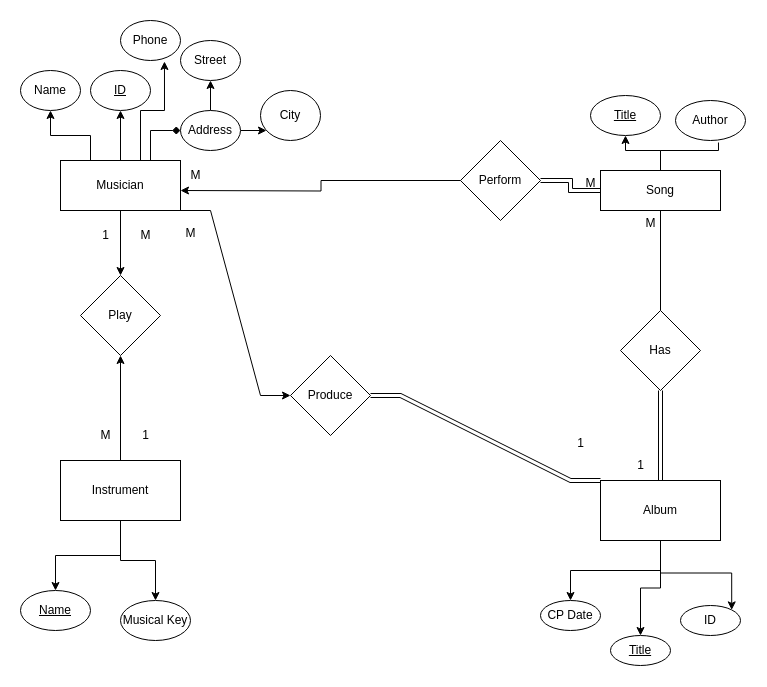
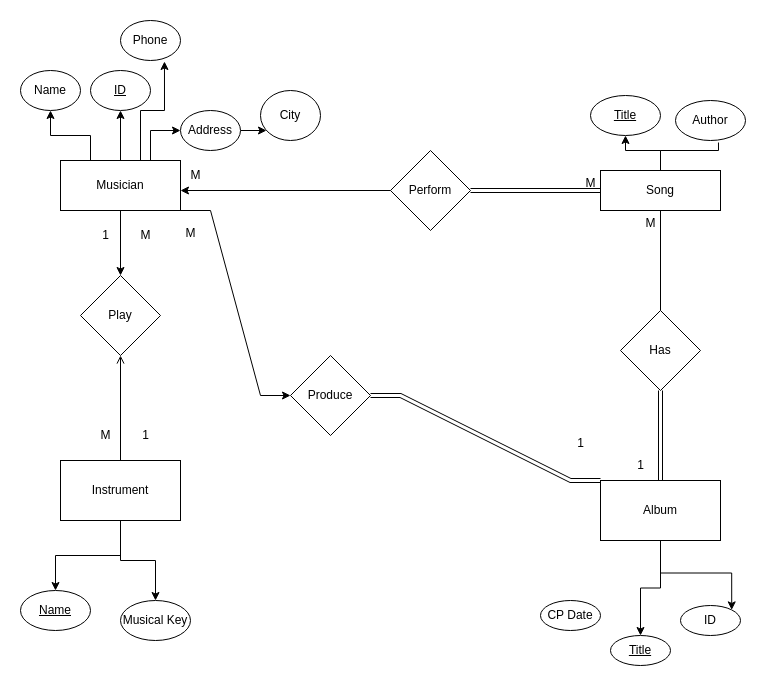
  <mxCell id="0" />
  <mxCell id="1" parent="0" />
  <mxCell id="2" style="edgeStyle=orthogonalEdgeStyle;rounded=0;orthogonalLoop=1;jettySize=auto;html=1;exitX=0.25;exitY=0;exitDx=0;exitDy=0;" edge="1" parent="1" source="7" target="21"><mxGeometry relative="1" as="geometry" /></mxCell>
  <mxCell id="3" style="edgeStyle=orthogonalEdgeStyle;rounded=0;orthogonalLoop=1;jettySize=auto;html=1;entryX=0.5;entryY=1;entryDx=0;entryDy=0;" edge="1" parent="1" source="7" target="22"><mxGeometry relative="1" as="geometry" /></mxCell>
- <mxCell id="4" style="edgeStyle=orthogonalEdgeStyle;rounded=0;orthogonalLoop=1;jettySize=auto;html=1;exitX=0.75;exitY=0;exitDx=0;exitDy=0;entryX=0;entryY=0.5;entryDx=0;entryDy=0;endArrow=diamond;" edge="1" parent="1" source="7" target="26"><mxGeometry relative="1" as="geometry" /></mxCell>
+ <mxCell id="4" style="edgeStyle=orthogonalEdgeStyle;rounded=0;orthogonalLoop=1;jettySize=auto;html=1;exitX=0.75;exitY=0;exitDx=0;exitDy=0;entryX=0;entryY=0.5;entryDx=0;entryDy=0;" edge="1" parent="1" source="7" target="26"><mxGeometry relative="1" as="geometry" /></mxCell>
  <mxCell id="5" value="" style="edgeStyle=orthogonalEdgeStyle;rounded=0;orthogonalLoop=1;jettySize=auto;html=1;" edge="1" parent="1" source="7" target="38"><mxGeometry relative="1" as="geometry" /></mxCell>
  <mxCell id="6" style="edgeStyle=entityRelationEdgeStyle;rounded=0;orthogonalLoop=1;jettySize=auto;html=1;exitX=1;exitY=1;exitDx=0;exitDy=0;" edge="1" parent="1" source="7" target="51"><mxGeometry relative="1" as="geometry" /></mxCell>
  <mxCell id="7" value="Musician" style="rounded=0;whiteSpace=wrap;html=1;" vertex="1" parent="1"><mxGeometry x="60" y="160" width="120" height="50" as="geometry" /></mxCell>
  <mxCell id="8" style="edgeStyle=orthogonalEdgeStyle;rounded=0;orthogonalLoop=1;jettySize=auto;html=1;entryX=0.5;entryY=1;entryDx=0;entryDy=0;" edge="1" parent="1" source="10" target="35"><mxGeometry relative="1" as="geometry" /></mxCell>
  <mxCell id="9" value="" style="edgeStyle=orthogonalEdgeStyle;rounded=0;orthogonalLoop=1;jettySize=auto;html=1;shape=link;" edge="1" parent="1" source="10" target="47"><mxGeometry relative="1" as="geometry" /></mxCell>
  <mxCell id="10" value="Song" style="rounded=0;whiteSpace=wrap;html=1;" vertex="1" parent="1"><mxGeometry x="600" y="170" width="120" height="40" as="geometry" /></mxCell>
  <mxCell id="11" style="edgeStyle=orthogonalEdgeStyle;rounded=0;orthogonalLoop=1;jettySize=auto;html=1;entryX=0.5;entryY=0;entryDx=0;entryDy=0;" edge="1" parent="1" source="14" target="30"><mxGeometry relative="1" as="geometry" /></mxCell>
  <mxCell id="12" style="edgeStyle=orthogonalEdgeStyle;rounded=0;orthogonalLoop=1;jettySize=auto;html=1;" edge="1" parent="1" source="14" target="31"><mxGeometry relative="1" as="geometry" /></mxCell>
- <mxCell id="13" value="" style="edgeStyle=orthogonalEdgeStyle;rounded=0;orthogonalLoop=1;jettySize=auto;html=1;" edge="1" parent="1" source="14" target="38"><mxGeometry relative="1" as="geometry" /></mxCell>
+ <mxCell id="13" value="" style="edgeStyle=orthogonalEdgeStyle;rounded=0;orthogonalLoop=1;jettySize=auto;html=1;endArrow=open;" edge="1" parent="1" source="14" target="38"><mxGeometry relative="1" as="geometry" /></mxCell>
  <mxCell id="14" value="Instrument" style="rounded=0;whiteSpace=wrap;html=1;" vertex="1" parent="1"><mxGeometry x="60" y="460" width="120" height="60" as="geometry" /></mxCell>
  <mxCell id="15" style="edgeStyle=orthogonalEdgeStyle;rounded=0;orthogonalLoop=1;jettySize=auto;html=1;entryX=1;entryY=0;entryDx=0;entryDy=0;" edge="1" parent="1" source="20" target="34"><mxGeometry relative="1" as="geometry" /></mxCell>
  <mxCell id="16" style="edgeStyle=orthogonalEdgeStyle;rounded=0;orthogonalLoop=1;jettySize=auto;html=1;" edge="1" parent="1" source="20" target="32"><mxGeometry relative="1" as="geometry" /></mxCell>
- <mxCell id="17" style="edgeStyle=orthogonalEdgeStyle;rounded=0;orthogonalLoop=1;jettySize=auto;html=1;" edge="1" parent="1" source="20" target="33"><mxGeometry relative="1" as="geometry" /></mxCell>
  <mxCell id="18" style="edgeStyle=orthogonalEdgeStyle;rounded=0;orthogonalLoop=1;jettySize=auto;html=1;shape=link;" edge="1" parent="1" source="20" target="43"><mxGeometry relative="1" as="geometry" /></mxCell>
  <mxCell id="19" value="" style="edgeStyle=entityRelationEdgeStyle;rounded=0;orthogonalLoop=1;jettySize=auto;html=1;exitX=0;exitY=0;exitDx=0;exitDy=0;shape=link;" edge="1" parent="1" source="20" target="51"><mxGeometry relative="1" as="geometry" /></mxCell>
  <mxCell id="20" value="Album" style="rounded=0;whiteSpace=wrap;html=1;" vertex="1" parent="1"><mxGeometry x="600" y="480" width="120" height="60" as="geometry" /></mxCell>
  <mxCell id="21" value="Name" style="ellipse;whiteSpace=wrap;html=1;" vertex="1" parent="1"><mxGeometry y="70" width="60" height="40" as="geometry" x="20" /></mxCell>
  <mxCell id="22" value="&lt;u&gt;ID&lt;/u&gt;" style="ellipse;whiteSpace=wrap;html=1;" vertex="1" parent="1"><mxGeometry x="90" y="70" width="60" height="40" as="geometry" /></mxCell>
  <mxCell id="23" value="Phone" style="ellipse;whiteSpace=wrap;html=1;" vertex="1" parent="1"><mxGeometry x="120" y="20" width="60" height="40" as="geometry" /></mxCell>
- <mxCell id="24" value="" style="edgeStyle=orthogonalEdgeStyle;rounded=0;orthogonalLoop=1;jettySize=auto;html=1;" edge="1" parent="1" source="26" target="27"><mxGeometry relative="1" as="geometry" /></mxCell>
  <mxCell id="25" value="" style="edgeStyle=orthogonalEdgeStyle;rounded=0;orthogonalLoop=1;jettySize=auto;html=1;" edge="1" parent="1" source="26" target="28"><mxGeometry relative="1" as="geometry"><Array as="points"><mxPoint x="310" y="130" /></Array></mxGeometry></mxCell>
  <mxCell id="26" value="Address" style="ellipse;whiteSpace=wrap;html=1;" vertex="1" parent="1"><mxGeometry x="180" y="110" width="60" height="40" as="geometry" /></mxCell>
- <mxCell id="27" value="Street" style="ellipse;whiteSpace=wrap;html=1;" vertex="1" parent="1"><mxGeometry x="180" y="40" width="60" height="40" as="geometry" /></mxCell>
  <mxCell id="28" value="City" style="ellipse;whiteSpace=wrap;html=1;" vertex="1" parent="1"><mxGeometry x="260" y="90" width="60" height="50" as="geometry" /></mxCell>
  <mxCell id="29" style="edgeStyle=orthogonalEdgeStyle;rounded=0;orthogonalLoop=1;jettySize=auto;html=1;entryX=0.733;entryY=1.025;entryDx=0;entryDy=0;entryPerimeter=0;" edge="1" parent="1" source="7" target="23"><mxGeometry relative="1" as="geometry"><Array as="points"><mxPoint x="140" y="110" /><mxPoint x="164" y="110" /></Array></mxGeometry></mxCell>
  <mxCell id="30" value="&lt;u&gt;Name&lt;/u&gt;" style="ellipse;whiteSpace=wrap;html=1;" vertex="1" parent="1"><mxGeometry y="590" width="70" height="40" as="geometry" x="20" /></mxCell>
  <mxCell id="31" value="Musical Key" style="ellipse;whiteSpace=wrap;html=1;" vertex="1" parent="1"><mxGeometry x="120" y="600" width="70" height="40" as="geometry" /></mxCell>
  <mxCell id="32" value="&lt;u&gt;Title&lt;/u&gt;" style="ellipse;whiteSpace=wrap;html=1;" vertex="1" parent="1"><mxGeometry x="610" y="635" width="60" height="30" as="geometry" /></mxCell>
  <mxCell id="33" value="CP Date" style="ellipse;whiteSpace=wrap;html=1;" vertex="1" parent="1"><mxGeometry x="540" y="600" width="60" height="30" as="geometry" /></mxCell>
  <mxCell id="34" value="ID" style="ellipse;whiteSpace=wrap;html=1;" vertex="1" parent="1"><mxGeometry x="680" y="605" width="60" height="30" as="geometry" /></mxCell>
  <mxCell id="35" value="&lt;u&gt;Title&lt;/u&gt;" style="ellipse;whiteSpace=wrap;html=1;" vertex="1" parent="1"><mxGeometry x="590" y="95" width="70" height="40" as="geometry" /></mxCell>
  <mxCell id="36" value="Author" style="ellipse;whiteSpace=wrap;html=1;" vertex="1" parent="1"><mxGeometry x="675" y="100" width="70" height="40" as="geometry" /></mxCell>
  <mxCell id="37" style="edgeStyle=orthogonalEdgeStyle;rounded=0;orthogonalLoop=1;jettySize=auto;html=1;entryX=0.614;entryY=1.05;entryDx=0;entryDy=0;entryPerimeter=0;endArrow=none;" edge="1" parent="1" source="10" target="36"><mxGeometry relative="1" as="geometry" /></mxCell>
  <mxCell id="38" value="Play" style="rhombus;whiteSpace=wrap;html=1;rounded=0;" vertex="1" parent="1"><mxGeometry x="80" y="275" width="80" height="80" as="geometry" /></mxCell>
  <mxCell id="39" value="1" style="text;html=1;align=center;verticalAlign=middle;resizable=0;points=[];autosize=1;strokeColor=none;fillColor=none;" vertex="1" parent="1"><mxGeometry x="90" y="220" width="30" height="30" as="geometry" /></mxCell>
  <mxCell id="40" value="M" style="text;html=1;align=center;verticalAlign=middle;resizable=0;points=[];autosize=1;strokeColor=none;fillColor=none;" vertex="1" parent="1"><mxGeometry x="90" y="420" width="30" height="30" as="geometry" /></mxCell>
  <mxCell id="41" value="1" style="text;html=1;align=center;verticalAlign=middle;resizable=0;points=[];autosize=1;strokeColor=none;fillColor=none;" vertex="1" parent="1"><mxGeometry x="130" y="420" width="30" height="30" as="geometry" /></mxCell>
  <mxCell id="42" value="M" style="text;html=1;align=center;verticalAlign=middle;resizable=0;points=[];autosize=1;strokeColor=none;fillColor=none;" vertex="1" parent="1"><mxGeometry x="130" y="220" width="30" height="30" as="geometry" /></mxCell>
  <mxCell id="43" value="Has" style="rhombus;whiteSpace=wrap;html=1;rounded=0;" vertex="1" parent="1"><mxGeometry x="620" y="310" width="80" height="80" as="geometry" /></mxCell>
  <mxCell id="44" value="" style="endArrow=none;html=1;rounded=0;exitX=0.5;exitY=0;exitDx=0;exitDy=0;entryX=0.5;entryY=1;entryDx=0;entryDy=0;" edge="1" parent="1" source="43" target="10"><mxGeometry width="50" height="50" relative="1" as="geometry"><mxPoint x="650" y="330" as="sourcePoint" /><mxPoint x="650" y="260" as="targetPoint" /></mxGeometry></mxCell>
  <mxCell id="45" value="1" style="text;html=1;align=center;verticalAlign=middle;resizable=0;points=[];autosize=1;strokeColor=none;fillColor=none;" vertex="1" parent="1"><mxGeometry x="625" y="450" width="30" height="30" as="geometry" /></mxCell>
  <mxCell id="46" value="M" style="text;html=1;align=center;verticalAlign=middle;resizable=0;points=[];autosize=1;strokeColor=none;fillColor=none;" vertex="1" parent="1"><mxGeometry x="635" y="208" width="30" height="30" as="geometry" /></mxCell>
- <mxCell id="47" value="Perform" style="rhombus;whiteSpace=wrap;html=1;rounded=0;" vertex="1" parent="1"><mxGeometry x="460" y="140" width="80" height="80" as="geometry" /></mxCell>
+ <mxCell id="47" value="Perform" style="rhombus;whiteSpace=wrap;html=1;rounded=0;" vertex="1" parent="1"><mxGeometry x="390" y="150" width="80" height="80" as="geometry" /></mxCell>
  <mxCell id="48" style="edgeStyle=orthogonalEdgeStyle;rounded=0;orthogonalLoop=1;jettySize=auto;html=1;shape=wire;dashed=1;" edge="1" parent="1" source="47"><mxGeometry relative="1" as="geometry"><mxPoint x="180" y="190" as="targetPoint" /></mxGeometry></mxCell>
  <mxCell id="49" value="M" style="text;html=1;align=center;verticalAlign=middle;resizable=0;points=[];autosize=1;strokeColor=none;fillColor=none;" vertex="1" parent="1"><mxGeometry x="575" y="168" width="30" height="30" as="geometry" /></mxCell>
  <mxCell id="50" value="M" style="text;html=1;align=center;verticalAlign=middle;resizable=0;points=[];autosize=1;strokeColor=none;fillColor=none;" vertex="1" parent="1"><mxGeometry x="180" y="160" width="30" height="30" as="geometry" /></mxCell>
  <mxCell id="51" value="Produce" style="rhombus;whiteSpace=wrap;html=1;rounded=0;" vertex="1" parent="1"><mxGeometry x="290" y="355" width="80" height="80" as="geometry" /></mxCell>
  <mxCell id="52" value="1" style="text;html=1;align=center;verticalAlign=middle;resizable=0;points=[];autosize=1;strokeColor=none;fillColor=none;" vertex="1" parent="1"><mxGeometry x="565" y="428" width="30" height="30" as="geometry" /></mxCell>
  <mxCell id="53" value="M" style="text;html=1;align=center;verticalAlign=middle;resizable=0;points=[];autosize=1;strokeColor=none;fillColor=none;" vertex="1" parent="1"><mxGeometry x="175" y="218" width="30" height="30" as="geometry" /></mxCell>
